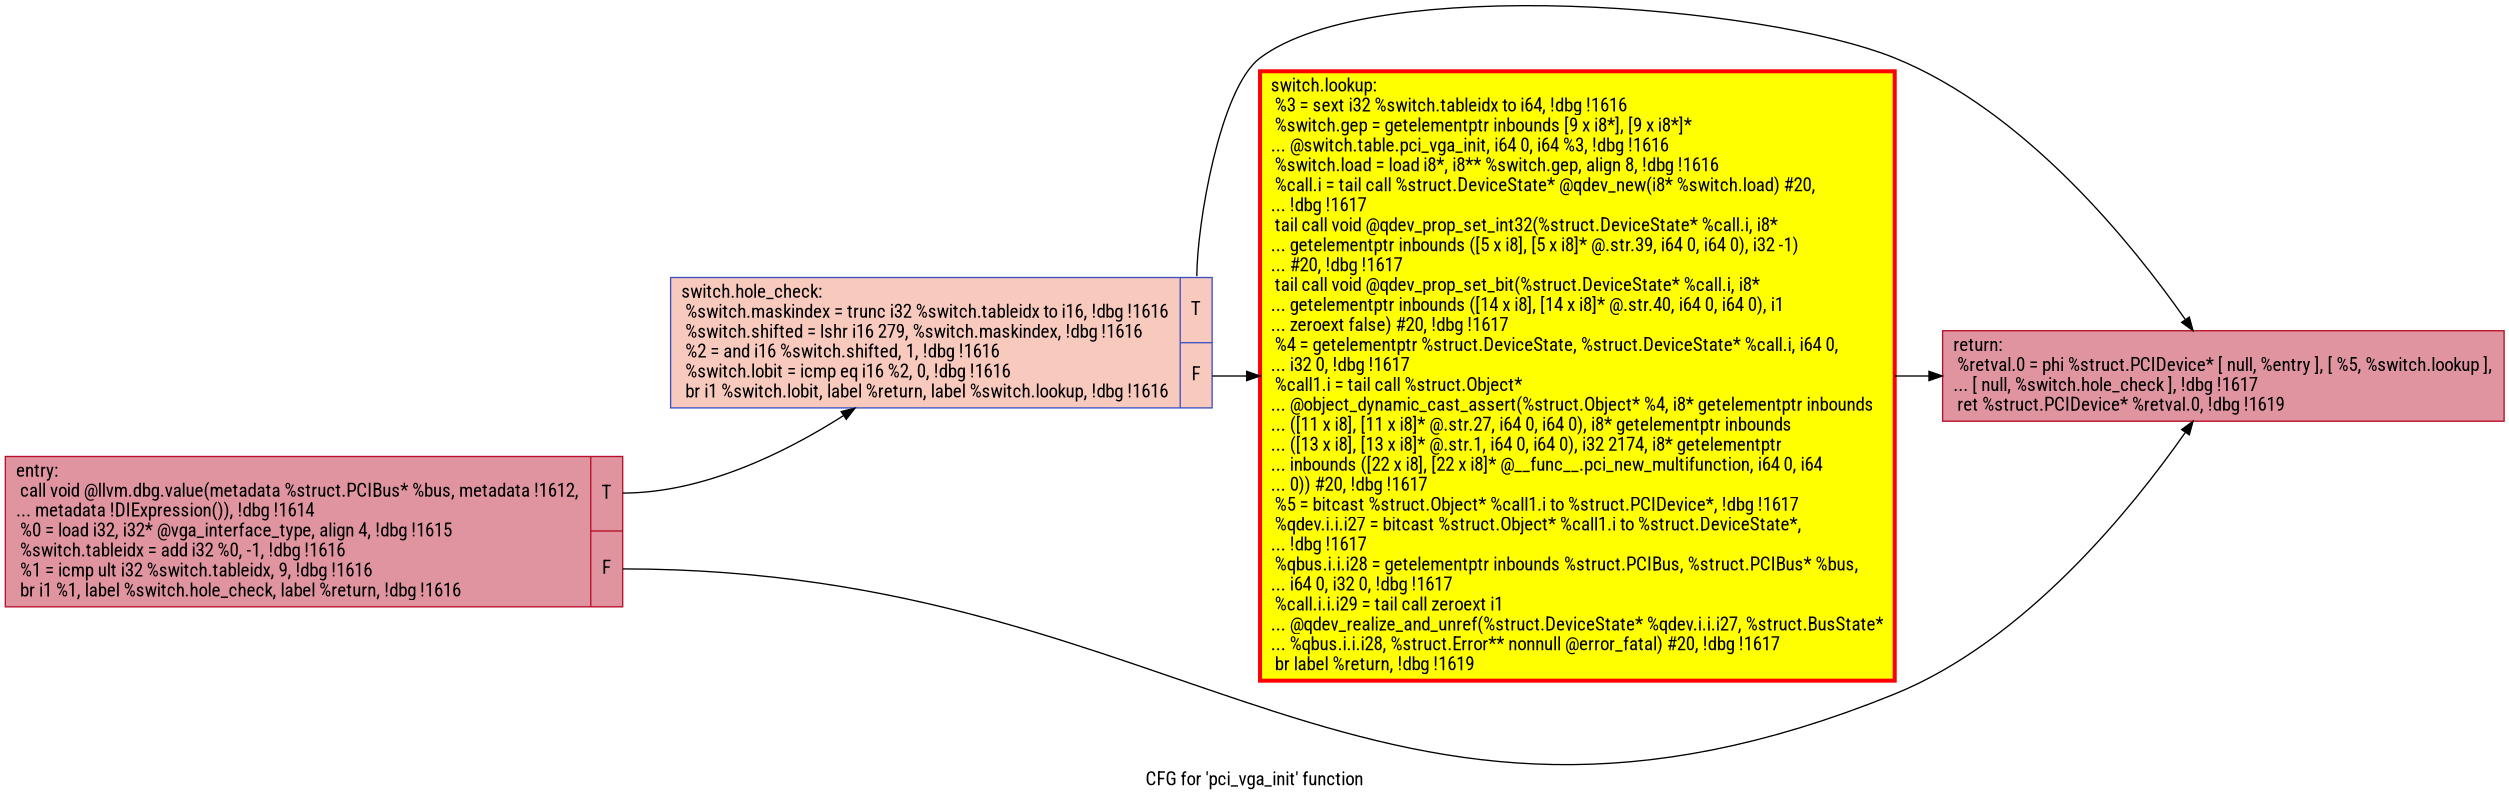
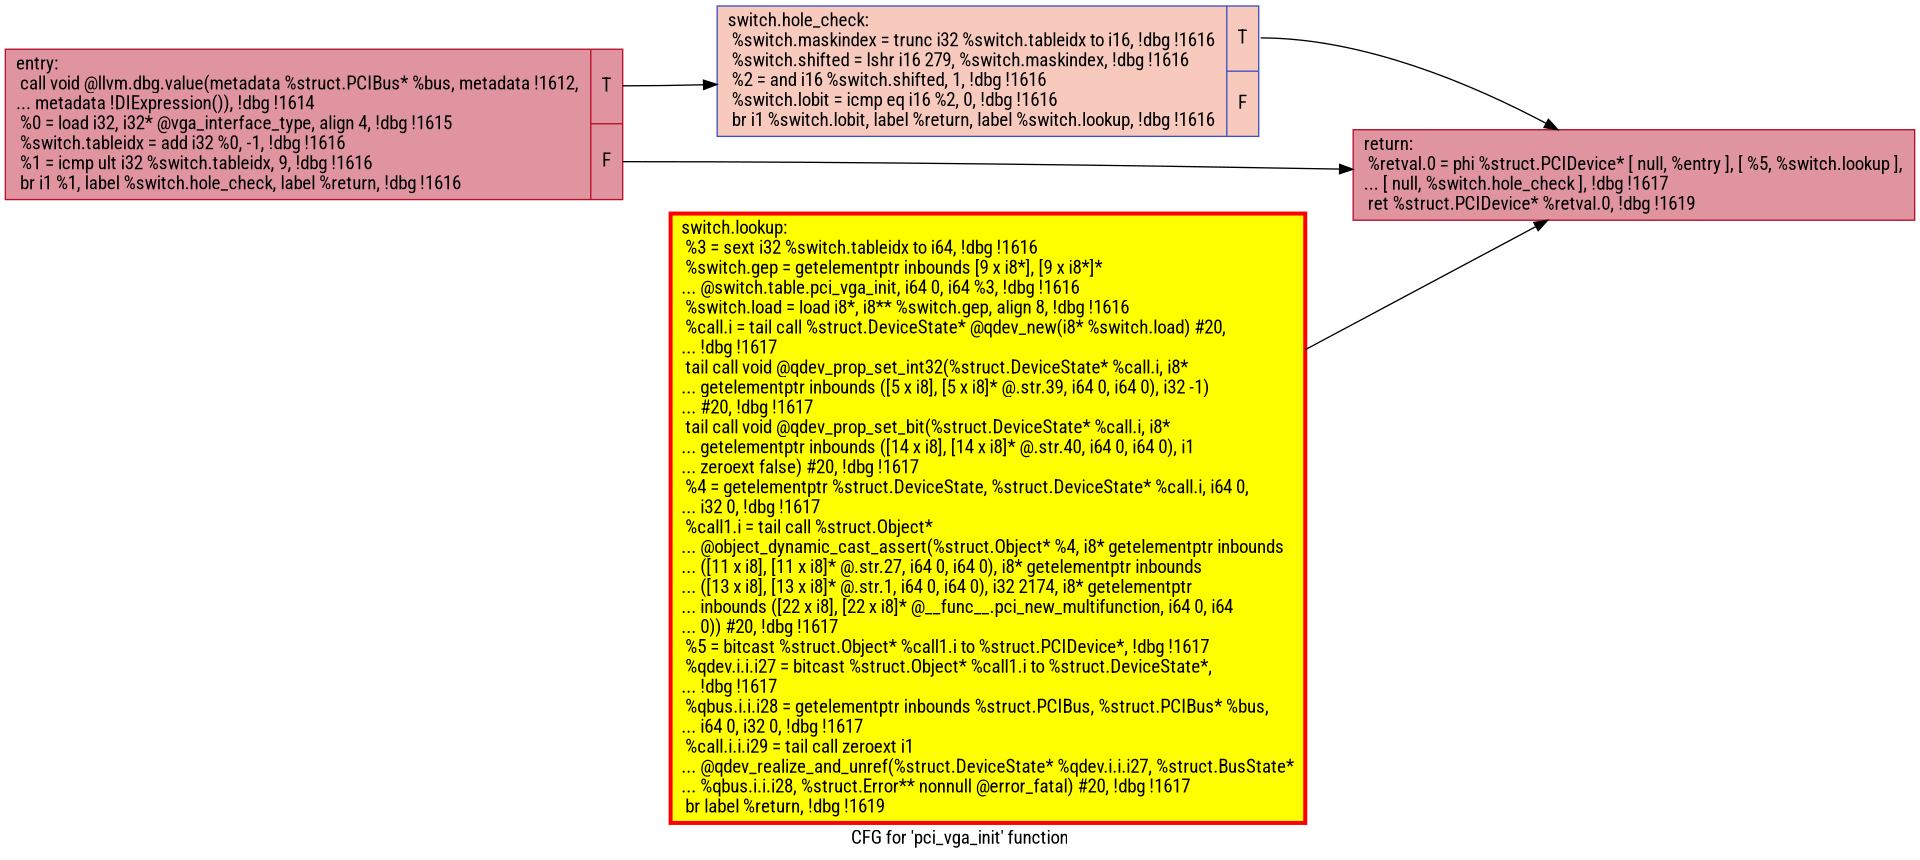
  digraph {
    label="CFG for 'pci_vga_init' function"
    rankdir=LR
    fontname="Roboto Condensed"
    node [color="#b70d28ff" fillcolor="#b70d2870" shape=record style=filled fontname="Roboto Condensed"]
    edge [tailport=s0 fontname="Roboto Condensed"]
    n1 [label="{entry:\l  call void @llvm.dbg.value(metadata %struct.PCIBus* %bus, metadata !1612,\l... metadata !DIExpression()), !dbg !1614\l  %0 = load i32, i32* @vga_interface_type, align 4, !dbg !1615\l  %switch.tableidx = add i32 %0, -1, !dbg !1616\l  %1 = icmp ult i32 %switch.tableidx, 9, !dbg !1616\l  br i1 %1, label %switch.hole_check, label %return, !dbg !1616\l|{<s0>T|<s1>F}}"]
    n2 [color="#3d50c3ff" fillcolor="#ef886b70" label="{switch.hole_check:                                \l  %switch.maskindex = trunc i32 %switch.tableidx to i16, !dbg !1616\l  %switch.shifted = lshr i16 279, %switch.maskindex, !dbg !1616\l  %2 = and i16 %switch.shifted, 1, !dbg !1616\l  %switch.lobit = icmp eq i16 %2, 0, !dbg !1616\l  br i1 %switch.lobit, label %return, label %switch.lookup, !dbg !1616\l|{<s0>T|<s1>F}}"]
    n3 [label="{return:                                           \l  %retval.0 = phi %struct.PCIDevice* [ null, %entry ], [ %5, %switch.lookup ],\l... [ null, %switch.hole_check ], !dbg !1617\l  ret %struct.PCIDevice* %retval.0, !dbg !1619\l}"]
    n4 [color=red fillcolor=yellow label="{switch.lookup:                                    \l  %3 = sext i32 %switch.tableidx to i64, !dbg !1616\l  %switch.gep = getelementptr inbounds [9 x i8*], [9 x i8*]*\l... @switch.table.pci_vga_init, i64 0, i64 %3, !dbg !1616\l  %switch.load = load i8*, i8** %switch.gep, align 8, !dbg !1616\l  %call.i = tail call %struct.DeviceState* @qdev_new(i8* %switch.load) #20,\l... !dbg !1617\l  tail call void @qdev_prop_set_int32(%struct.DeviceState* %call.i, i8*\l... getelementptr inbounds ([5 x i8], [5 x i8]* @.str.39, i64 0, i64 0), i32 -1)\l... #20, !dbg !1617\l  tail call void @qdev_prop_set_bit(%struct.DeviceState* %call.i, i8*\l... getelementptr inbounds ([14 x i8], [14 x i8]* @.str.40, i64 0, i64 0), i1\l... zeroext false) #20, !dbg !1617\l  %4 = getelementptr %struct.DeviceState, %struct.DeviceState* %call.i, i64 0,\l... i32 0, !dbg !1617\l  %call1.i = tail call %struct.Object*\l... @object_dynamic_cast_assert(%struct.Object* %4, i8* getelementptr inbounds\l... ([11 x i8], [11 x i8]* @.str.27, i64 0, i64 0), i8* getelementptr inbounds\l... ([13 x i8], [13 x i8]* @.str.1, i64 0, i64 0), i32 2174, i8* getelementptr\l... inbounds ([22 x i8], [22 x i8]* @__func__.pci_new_multifunction, i64 0, i64\l... 0)) #20, !dbg !1617\l  %5 = bitcast %struct.Object* %call1.i to %struct.PCIDevice*, !dbg !1617\l  %qdev.i.i.i27 = bitcast %struct.Object* %call1.i to %struct.DeviceState*,\l... !dbg !1617\l  %qbus.i.i.i28 = getelementptr inbounds %struct.PCIBus, %struct.PCIBus* %bus,\l... i64 0, i32 0, !dbg !1617\l  %call.i.i.i29 = tail call zeroext i1\l... @qdev_realize_and_unref(%struct.DeviceState* %qdev.i.i.i27, %struct.BusState*\l... %qbus.i.i.i28, %struct.Error** nonnull @error_fatal) #20, !dbg !1617\l  br label %return, !dbg !1619\l}" penwidth=3.0]
    n1 -> n2
    n1 -> n3 [tailport=s1]
    n2 -> n3
-   n2 -> n4 [tailport=s1]
    n4 -> n3 [tailport=""]
  }
